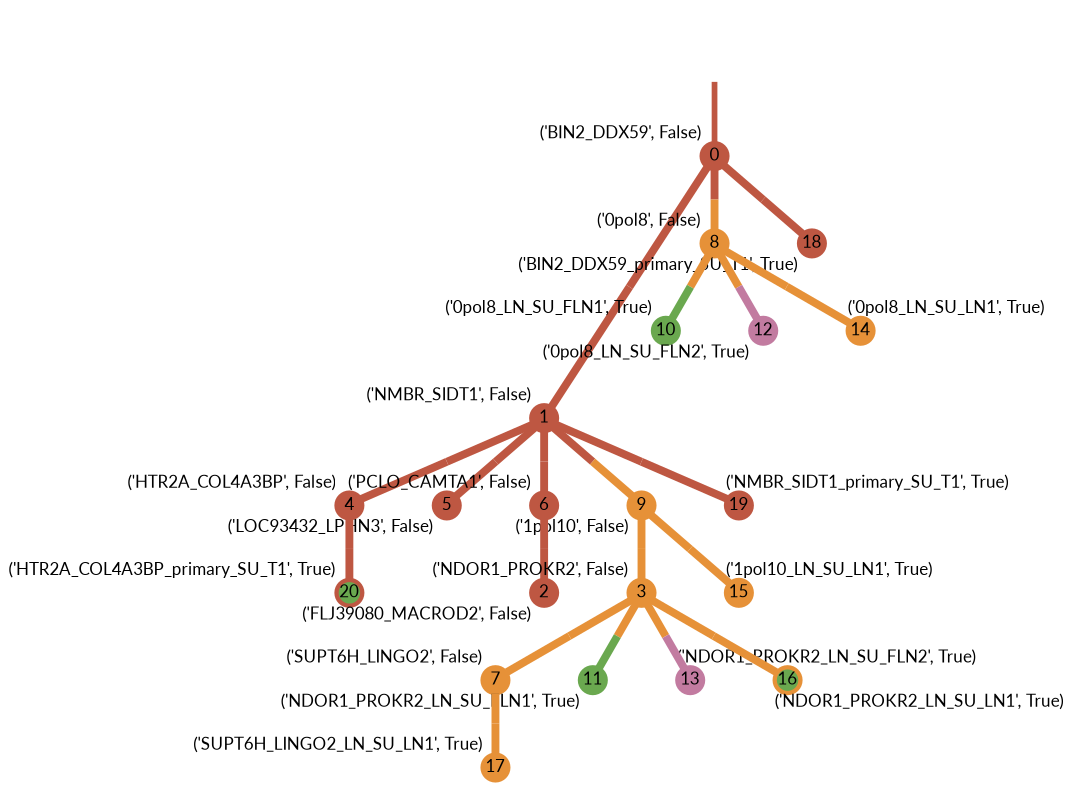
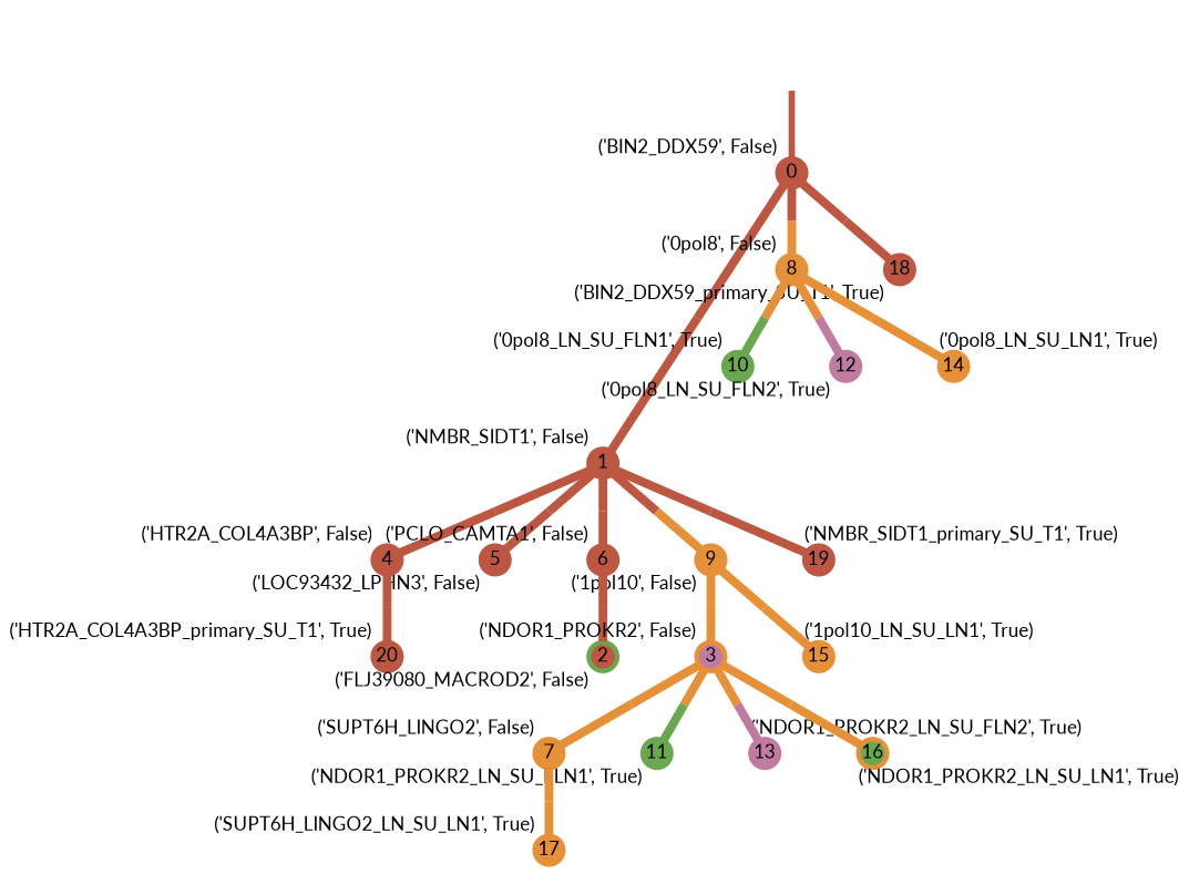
  strict digraph {
    forcelabels=true
    nodesep=0.7
    rankdir=TB
    ranksep=0.6
    splines=false
    node [color="#be5742ff" fillcolor="#be5742ff" fixedsize=true fontname=Lato fontsize="12pt" penwidth=3 shape=circle style=filled xlabel="('BIN2_DDX59', False)"]
    edge [arrowsize=0 color="#be5742ff;0.5:#be5742ff" minlen=1.0128204822540283 penwidth=5.5 style=solid]
    0 [height=0.25]
    1 [height=0.25 xlabel="('NMBR_SIDT1', False)"]
    8 [color="#e69138ff" fillcolor="#e69138ff" height=0.25 xlabel="('0pol8', False)"]
    18 [height=0.25 xlabel="('BIN2_DDX59_primary_SU_T1', True)"]
    4 [height=0.25 xlabel="('HTR2A_COL4A3BP', False)"]
    5 [height=0.25 xlabel="('LOC93432_LPHN3', False)"]
    6 [height=0.25 xlabel="('PCLO_CAMTA1', False)"]
    9 [color="#e69138ff" fillcolor="#e69138ff" height=0.25 xlabel="('1pol10', False)"]
    19 [height=0.25 xlabel="('NMBR_SIDT1_primary_SU_T1', True)"]
    10 [color="#6aa84fff" fillcolor="#6aa84fff" height=0.25 xlabel="('0pol8_LN_SU_FLN1', True)"]
    12 [color="#c27ba0ff" fillcolor="#c27ba0ff" height=0.25 xlabel="('0pol8_LN_SU_FLN2', True)"]
    14 [color="#e69138ff" fillcolor="#e69138ff" height=0.25 xlabel="('0pol8_LN_SU_LN1', True)"]
-   20 [fillcolor="#6aa84fff" height=0.25 xlabel="('HTR2A_COL4A3BP_primary_SU_T1', True)"]
-   2 [height=0.25 xlabel="('FLJ39080_MACROD2', False)"]
-   3 [color="#e69138ff" fillcolor="#e69138ff" height=0.25 xlabel="('NDOR1_PROKR2', False)"]
+   20 [height=0.25 xlabel="('HTR2A_COL4A3BP_primary_SU_T1', True)"]
+   2 [color="#6aa84fff" height=0.25 xlabel="('FLJ39080_MACROD2', False)"]
+   3 [color="#e69138ff" fillcolor="#c27ba0ff" height=0.25 xlabel="('NDOR1_PROKR2', False)"]
    15 [color="#e69138ff" fillcolor="#e69138ff" height=0.25 xlabel="('1pol10_LN_SU_LN1', True)"]
    7 [color="#e69138ff" fillcolor="#e69138ff" height=0.25 xlabel="('SUPT6H_LINGO2', False)"]
    11 [color="#6aa84fff" fillcolor="#6aa84fff" height=0.25 xlabel="('NDOR1_PROKR2_LN_SU_FLN1', True)"]
    13 [color="#c27ba0ff" fillcolor="#c27ba0ff" height=0.25 xlabel="('NDOR1_PROKR2_LN_SU_FLN2', True)"]
    16 [color="#e69138ff" fillcolor="#6aa84fff" height=0.25 xlabel="('NDOR1_PROKR2_LN_SU_LN1', True)"]
    17 [color="#e69138ff" fillcolor="#e69138ff" height=0.25 xlabel="('SUPT6H_LINGO2_LN_SU_LN1', True)"]
    normal [style=invis color="" fillcolor="" fixedsize="" fontname="" fontsize="" shape=""]
    0 -> 1 [minlen=3.0]
    0 -> 8 [color="#be5742ff;0.5:#e69138ff"]
    0 -> 18
    1 -> 4 [minlen=1.0410256385803223]
    1 -> 5 [minlen=1.0358974933624268]
    1 -> 6 [minlen=1.0256410837173462]
    1 -> 9 [color="#be5742ff;0.5:#e69138ff"]
    1 -> 19
    8 -> 10 [color="#e69138ff;0.5:#6aa84fff"]
    8 -> 12 [color="#e69138ff;0.5:#c27ba0ff"]
    8 -> 14 [color="#e69138ff;0.5:#e69138ff"]
    4 -> 20
    6 -> 2 [minlen=1.08717942237854]
    9 -> 3 [color="#e69138ff;0.5:#e69138ff" minlen=1.0461537837982178]
    9 -> 15 [color="#e69138ff;0.5:#e69138ff"]
    3 -> 7 [color="#e69138ff;0.5:#e69138ff" minlen=1.0256410837173462]
    3 -> 11 [color="#e69138ff;0.5:#6aa84fff"]
    3 -> 13 [color="#e69138ff;0.5:#c27ba0ff"]
    3 -> 16 [color="#e69138ff;0.5:#e69138ff"]
    7 -> 17 [color="#e69138ff;0.5:#e69138ff"]
    normal -> 0 [color="#be5742ff" penwidth=4 minlen=""]
  }
